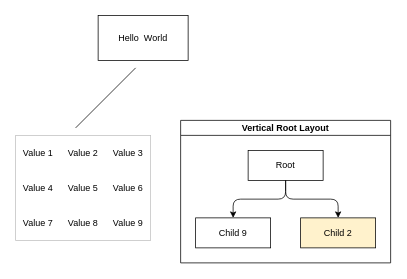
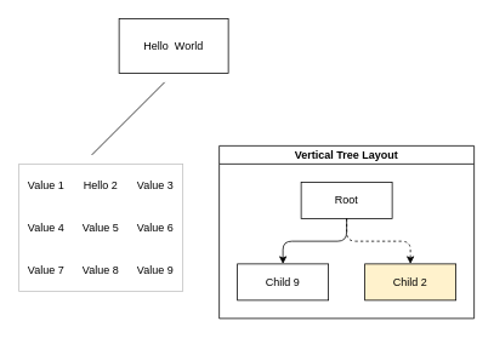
  <mxCell id="0" />
  <mxCell id="1" parent="0" />
  <mxCell id="2" value="Hello&amp;nbsp; World" style="rounded=0;whiteSpace=wrap;html=1;" vertex="1" parent="1"><mxGeometry x="130" y="20" width="120" height="60" as="geometry" /></mxCell>
  <mxCell id="3" value="" style="childLayout=tableLayout;recursiveResize=0;shadow=0;fillColor=none;strokeColor=#C0C0C0;" vertex="1" parent="1"><mxGeometry x="20" y="180" width="180" height="140" as="geometry" /></mxCell>
  <mxCell id="4" value="" style="shape=tableRow;horizontal=0;startSize=0;swimlaneHead=0;swimlaneBody=0;top=0;left=0;bottom=0;right=0;dropTarget=0;collapsible=0;recursiveResize=0;expand=0;fontStyle=0;fillColor=none;" vertex="1" parent="3"><mxGeometry width="180" height="47" as="geometry" /></mxCell>
  <mxCell id="5" value="Value 1" style="connectable=0;recursiveResize=0;strokeColor=none;fillColor=none;align=center;whiteSpace=wrap;html=1;" vertex="1" parent="4"><mxGeometry width="60" height="47" as="geometry"><mxRectangle width="60" height="47" as="alternateBounds" /></mxGeometry></mxCell>
- <mxCell id="6" value="Value 2" style="connectable=0;recursiveResize=0;strokeColor=none;fillColor=none;align=center;whiteSpace=wrap;html=1;" vertex="1" parent="4"><mxGeometry x="60" width="60" height="47" as="geometry"><mxRectangle width="60" height="47" as="alternateBounds" /></mxGeometry></mxCell>
+ <mxCell id="6" value="Hello 2" style="connectable=0;recursiveResize=0;strokeColor=none;fillColor=none;align=center;whiteSpace=wrap;html=1;" vertex="1" parent="4"><mxGeometry x="60" width="60" height="47" as="geometry"><mxRectangle width="60" height="47" as="alternateBounds" /></mxGeometry></mxCell>
  <mxCell id="7" value="Value 3" style="connectable=0;recursiveResize=0;strokeColor=none;fillColor=none;align=center;whiteSpace=wrap;html=1;" vertex="1" parent="4"><mxGeometry x="120" width="60" height="47" as="geometry"><mxRectangle width="60" height="47" as="alternateBounds" /></mxGeometry></mxCell>
  <mxCell id="8" style="shape=tableRow;horizontal=0;startSize=0;swimlaneHead=0;swimlaneBody=0;top=0;left=0;bottom=0;right=0;dropTarget=0;collapsible=0;recursiveResize=0;expand=0;fontStyle=0;fillColor=none;" vertex="1" parent="3"><mxGeometry y="47" width="180" height="46" as="geometry" /></mxCell>
  <mxCell id="9" value="Value 4" style="connectable=0;recursiveResize=0;strokeColor=none;fillColor=none;align=center;whiteSpace=wrap;html=1;" vertex="1" parent="8"><mxGeometry width="60" height="46" as="geometry"><mxRectangle width="60" height="46" as="alternateBounds" /></mxGeometry></mxCell>
  <mxCell id="10" value="Value 5" style="connectable=0;recursiveResize=0;strokeColor=none;fillColor=none;align=center;whiteSpace=wrap;html=1;" vertex="1" parent="8"><mxGeometry x="60" width="60" height="46" as="geometry"><mxRectangle width="60" height="46" as="alternateBounds" /></mxGeometry></mxCell>
  <mxCell id="11" value="Value 6" style="connectable=0;recursiveResize=0;strokeColor=none;fillColor=none;align=center;whiteSpace=wrap;html=1;" vertex="1" parent="8"><mxGeometry x="120" width="60" height="46" as="geometry"><mxRectangle width="60" height="46" as="alternateBounds" /></mxGeometry></mxCell>
  <mxCell id="12" style="shape=tableRow;horizontal=0;startSize=0;swimlaneHead=0;swimlaneBody=0;top=0;left=0;bottom=0;right=0;dropTarget=0;collapsible=0;recursiveResize=0;expand=0;fontStyle=0;fillColor=none;" vertex="1" parent="3"><mxGeometry y="93" width="180" height="47" as="geometry" /></mxCell>
  <mxCell id="13" value="Value 7" style="connectable=0;recursiveResize=0;strokeColor=none;fillColor=none;align=center;whiteSpace=wrap;html=1;" vertex="1" parent="12"><mxGeometry width="60" height="47" as="geometry"><mxRectangle width="60" height="47" as="alternateBounds" /></mxGeometry></mxCell>
  <mxCell id="14" value="Value 8" style="connectable=0;recursiveResize=0;strokeColor=none;fillColor=none;align=center;whiteSpace=wrap;html=1;" vertex="1" parent="12"><mxGeometry x="60" width="60" height="47" as="geometry"><mxRectangle width="60" height="47" as="alternateBounds" /></mxGeometry></mxCell>
  <mxCell id="15" value="Value 9" style="connectable=0;recursiveResize=0;strokeColor=none;fillColor=none;align=center;whiteSpace=wrap;html=1;" vertex="1" parent="12"><mxGeometry x="120" width="60" height="47" as="geometry"><mxRectangle width="60" height="47" as="alternateBounds" /></mxGeometry></mxCell>
  <mxCell id="16" value="" style="endArrow=none;html=1;" edge="1" parent="1"><mxGeometry width="50" height="50" relative="1" as="geometry"><mxPoint x="100" y="170" as="sourcePoint" /><mxPoint x="180" y="90" as="targetPoint" /><Array as="points"><mxPoint x="100" y="170" /></Array></mxGeometry></mxCell>
- <mxCell id="17" value="Vertical Root Layout" style="swimlane;startSize=20;horizontal=1;childLayout=treeLayout;horizontalTree=0;resizable=0;containerType=tree;fontSize=12;" vertex="1" parent="1"><mxGeometry x="240" y="160" width="280" height="190" as="geometry" /></mxCell>
+ <mxCell id="17" value="Vertical Tree Layout" style="swimlane;startSize=20;horizontal=1;childLayout=treeLayout;horizontalTree=0;resizable=0;containerType=tree;fontSize=12;" vertex="1" parent="1"><mxGeometry x="240" y="160" width="280" height="190" as="geometry" /></mxCell>
  <mxCell id="18" value="Root" style="whiteSpace=wrap;html=1;" vertex="1" parent="17"><mxGeometry x="90" y="40" width="100" height="40" as="geometry" /></mxCell>
  <mxCell id="19" value="Child 9" style="whiteSpace=wrap;html=1;" vertex="1" parent="17"><mxGeometry x="20" y="130" width="100" height="40" as="geometry" /></mxCell>
  <mxCell id="20" value="" style="edgeStyle=elbowEdgeStyle;elbow=vertical;html=1;rounded=1;curved=0;sourcePerimeterSpacing=0;targetPerimeterSpacing=0;startSize=6;endSize=6;" edge="1" parent="17" source="18" target="19"><mxGeometry relative="1" as="geometry" /></mxCell>
  <mxCell id="21" value="Child 2" style="whiteSpace=wrap;html=1;fillColor=#fff2cc;" vertex="1" parent="17"><mxGeometry x="160" y="130" width="100" height="40" as="geometry" /></mxCell>
- <mxCell id="22" value="" style="edgeStyle=elbowEdgeStyle;elbow=vertical;html=1;rounded=1;curved=0;sourcePerimeterSpacing=0;targetPerimeterSpacing=0;startSize=6;endSize=6;" edge="1" parent="17" source="18" target="21"><mxGeometry relative="1" as="geometry" /></mxCell>
+ <mxCell id="22" value="" style="edgeStyle=elbowEdgeStyle;elbow=vertical;html=1;rounded=1;curved=0;sourcePerimeterSpacing=0;targetPerimeterSpacing=0;startSize=6;endSize=6;dashed=1;" edge="1" parent="17" source="18" target="21"><mxGeometry relative="1" as="geometry" /></mxCell>
